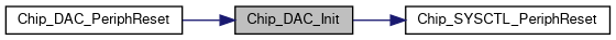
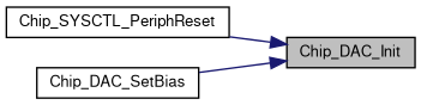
  digraph {
    rankdir=LR
    node [color=black fillcolor=white fontname=FreeSans fontsize=10 shape=record style=filled]
    edge [color=midnightblue fontname=FreeSans fontsize=10 labelfontname=FreeSans labelfontsize=10 style=solid]
    n1 [fillcolor=grey75 fontcolor=black height=0.2 label=Chip_DAC_Init width=0.4]
    n2 [height=0.2 label=Chip_SYSCTL_PeriphReset width=0.4]
-   n3 [height=0.2 label=Chip_DAC_PeriphReset width=0.4]
-   n1 -> n2
+   n3 [height=0.2 label=Chip_DAC_SetBias width=0.4]
+   n2 -> n1
    n3 -> n1
  }
